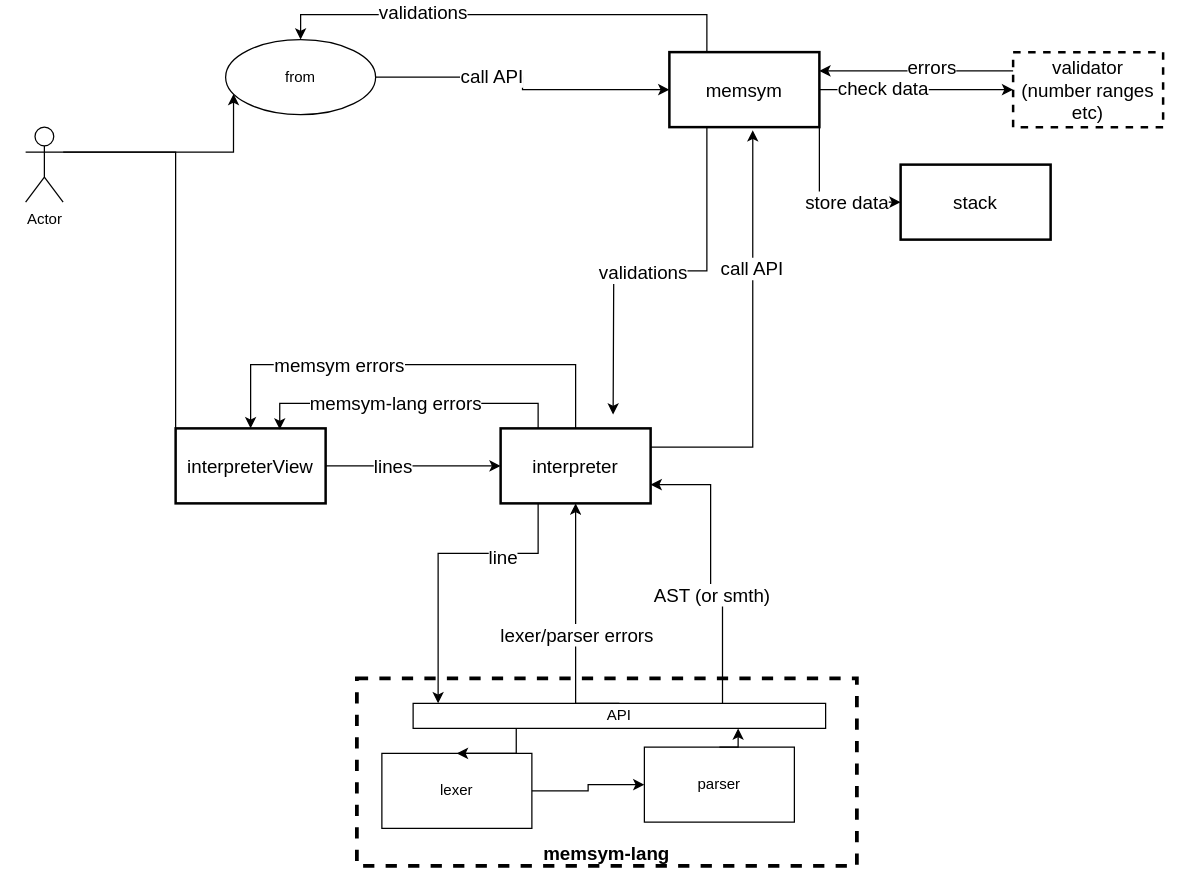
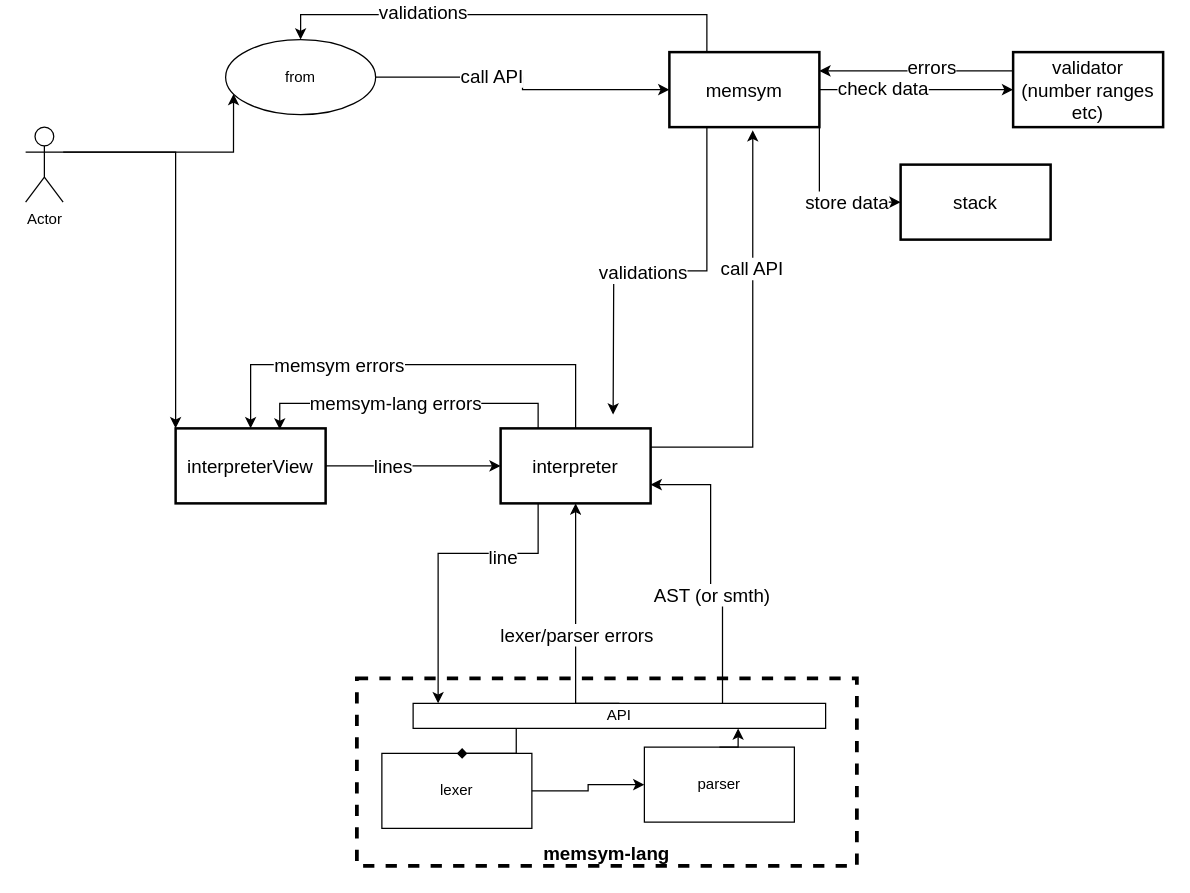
  <mxCell id="0" />
  <mxCell id="1" parent="0" />
  <mxCell id="2" value="&lt;div&gt;&lt;br&gt;&lt;/div&gt;" style="rounded=0;whiteSpace=wrap;html=1;fontSize=12;strokeWidth=3;fillColor=none;dashed=1;align=center;" vertex="1" parent="1"><mxGeometry x="285" y="531" width="400" height="150" as="geometry" /></mxCell>
  <mxCell id="3" style="edgeStyle=orthogonalEdgeStyle;rounded=0;orthogonalLoop=1;jettySize=auto;html=1;exitX=1;exitY=0.333;exitDx=0;exitDy=0;exitPerimeter=0;entryX=0;entryY=0.75;entryDx=0;entryDy=0;fontSize=15;" edge="1" parent="1" source="5" target="8"><mxGeometry relative="1" as="geometry" /></mxCell>
- <mxCell id="4" style="edgeStyle=orthogonalEdgeStyle;rounded=0;orthogonalLoop=1;jettySize=auto;html=1;exitX=1;exitY=0.333;exitDx=0;exitDy=0;exitPerimeter=0;entryX=0;entryY=0;entryDx=0;entryDy=0;fontSize=15;endArrow=none;" edge="1" parent="1" source="5" target="31"><mxGeometry relative="1" as="geometry" /></mxCell>
+ <mxCell id="4" style="edgeStyle=orthogonalEdgeStyle;rounded=0;orthogonalLoop=1;jettySize=auto;html=1;exitX=1;exitY=0.333;exitDx=0;exitDy=0;exitPerimeter=0;entryX=0;entryY=0;entryDx=0;entryDy=0;fontSize=15;" edge="1" parent="1" source="5" target="31"><mxGeometry relative="1" as="geometry" /></mxCell>
  <mxCell id="5" value="Actor" style="shape=umlActor;verticalLabelPosition=bottom;verticalAlign=top;html=1;outlineConnect=0;fontSize=12;strokeWidth=1;fillColor=none;" vertex="1" parent="1"><mxGeometry x="20" y="90" width="30" height="60" as="geometry" /></mxCell>
  <mxCell id="6" style="edgeStyle=orthogonalEdgeStyle;rounded=0;orthogonalLoop=1;jettySize=auto;html=1;exitX=1;exitY=0.5;exitDx=0;exitDy=0;fontSize=15;" edge="1" parent="1" source="8" target="28"><mxGeometry relative="1" as="geometry" /></mxCell>
  <mxCell id="7" value="call API" style="edgeLabel;html=1;align=center;verticalAlign=middle;resizable=0;points=[];fontSize=15;" vertex="1" connectable="0" parent="6"><mxGeometry x="-0.245" y="3" relative="1" as="geometry"><mxPoint y="1" as="offset" /></mxGeometry></mxCell>
  <mxCell id="8" value="from" style="ellipse;whiteSpace=wrap;html=1;fontSize=12;strokeWidth=1;fillColor=none;" vertex="1" parent="1"><mxGeometry x="180" y="20" width="120" height="60" as="geometry" /></mxCell>
  <mxCell id="9" style="edgeStyle=orthogonalEdgeStyle;rounded=0;orthogonalLoop=1;jettySize=auto;html=1;exitX=1;exitY=0.5;exitDx=0;exitDy=0;entryX=0;entryY=0.5;entryDx=0;entryDy=0;fontSize=15;" edge="1" parent="1" source="10" target="12"><mxGeometry relative="1" as="geometry" /></mxCell>
  <mxCell id="10" value="lexer" style="rounded=0;whiteSpace=wrap;html=1;fontSize=12;strokeWidth=1;fillColor=none;" vertex="1" parent="1"><mxGeometry x="305" y="591" width="120" height="60" as="geometry" /></mxCell>
  <mxCell id="11" style="edgeStyle=orthogonalEdgeStyle;rounded=0;orthogonalLoop=1;jettySize=auto;html=1;exitX=0.5;exitY=0;exitDx=0;exitDy=0;fontSize=15;" edge="1" parent="1" source="12" target="18"><mxGeometry relative="1" as="geometry"><Array as="points"><mxPoint x="590" y="581" /><mxPoint x="590" y="581" /></Array></mxGeometry></mxCell>
  <mxCell id="12" value="parser" style="rounded=0;whiteSpace=wrap;html=1;fontSize=12;strokeWidth=1;fillColor=none;" vertex="1" parent="1"><mxGeometry x="515" y="586" width="120" height="60" as="geometry" /></mxCell>
- <mxCell id="13" style="edgeStyle=orthogonalEdgeStyle;rounded=0;orthogonalLoop=1;jettySize=auto;html=1;exitX=0.25;exitY=1;exitDx=0;exitDy=0;entryX=0.5;entryY=0;entryDx=0;entryDy=0;fontSize=15;" edge="1" parent="1" source="18" target="10"><mxGeometry relative="1" as="geometry" /></mxCell>
+ <mxCell id="13" style="edgeStyle=orthogonalEdgeStyle;rounded=0;orthogonalLoop=1;jettySize=auto;html=1;exitX=0.25;exitY=1;exitDx=0;exitDy=0;entryX=0.5;entryY=0;entryDx=0;entryDy=0;fontSize=15;endArrow=diamond;" edge="1" parent="1" source="18" target="10"><mxGeometry relative="1" as="geometry" /></mxCell>
  <mxCell id="14" style="edgeStyle=orthogonalEdgeStyle;rounded=0;orthogonalLoop=1;jettySize=auto;html=1;exitX=0.75;exitY=0;exitDx=0;exitDy=0;entryX=1;entryY=0.75;entryDx=0;entryDy=0;fontSize=15;" edge="1" parent="1" source="18" target="40"><mxGeometry relative="1" as="geometry"><Array as="points"><mxPoint x="568" y="471" /><mxPoint x="568" y="376" /></Array></mxGeometry></mxCell>
  <mxCell id="15" value="AST (or smth)" style="edgeLabel;html=1;align=center;verticalAlign=middle;resizable=0;points=[];fontSize=15;" vertex="1" connectable="0" parent="14"><mxGeometry x="-0.162" y="1" relative="1" as="geometry"><mxPoint x="1" as="offset" /></mxGeometry></mxCell>
  <mxCell id="16" style="edgeStyle=orthogonalEdgeStyle;rounded=0;orthogonalLoop=1;jettySize=auto;html=1;exitX=0.5;exitY=0;exitDx=0;exitDy=0;fontSize=15;" edge="1" parent="1" source="18" target="40"><mxGeometry relative="1" as="geometry"><Array as="points"><mxPoint x="460" y="551" /></Array></mxGeometry></mxCell>
  <mxCell id="17" value="lexer/parser errors" style="edgeLabel;html=1;align=center;verticalAlign=middle;resizable=0;points=[];fontSize=15;" vertex="1" connectable="0" parent="16"><mxGeometry x="0.306" relative="1" as="geometry"><mxPoint y="36" as="offset" /></mxGeometry></mxCell>
  <mxCell id="18" value="API" style="rounded=0;whiteSpace=wrap;html=1;fontSize=12;strokeWidth=1;fillColor=none;" vertex="1" parent="1"><mxGeometry x="330" y="551" width="330" height="20" as="geometry" /></mxCell>
  <mxCell id="19" value="memsym-lang" style="text;html=1;strokeColor=none;fillColor=none;align=center;verticalAlign=middle;whiteSpace=wrap;rounded=0;dashed=1;fontSize=15;fontStyle=1" vertex="1" parent="1"><mxGeometry x="420" y="661" width="130" height="20" as="geometry" /></mxCell>
  <mxCell id="20" style="edgeStyle=orthogonalEdgeStyle;rounded=0;orthogonalLoop=1;jettySize=auto;html=1;exitX=0.25;exitY=0;exitDx=0;exitDy=0;entryX=0.5;entryY=0;entryDx=0;entryDy=0;fontSize=15;" edge="1" parent="1" source="28" target="8"><mxGeometry relative="1" as="geometry" /></mxCell>
  <mxCell id="21" value="validations" style="edgeLabel;html=1;align=center;verticalAlign=middle;resizable=0;points=[];fontSize=15;" vertex="1" connectable="0" parent="20"><mxGeometry x="0.378" y="-2" relative="1" as="geometry"><mxPoint y="-1" as="offset" /></mxGeometry></mxCell>
  <mxCell id="22" style="edgeStyle=orthogonalEdgeStyle;rounded=0;orthogonalLoop=1;jettySize=auto;html=1;exitX=0.25;exitY=1;exitDx=0;exitDy=0;fontSize=15;" edge="1" parent="1" source="28"><mxGeometry relative="1" as="geometry"><mxPoint x="490" y="320" as="targetPoint" /></mxGeometry></mxCell>
  <mxCell id="23" value="validations&lt;br&gt;" style="edgeLabel;html=1;align=center;verticalAlign=middle;resizable=0;points=[];fontSize=15;" vertex="1" connectable="0" parent="22"><mxGeometry x="0.1" relative="1" as="geometry"><mxPoint as="offset" /></mxGeometry></mxCell>
  <mxCell id="24" style="edgeStyle=orthogonalEdgeStyle;rounded=0;orthogonalLoop=1;jettySize=auto;html=1;exitX=1;exitY=0.5;exitDx=0;exitDy=0;entryX=0;entryY=0.5;entryDx=0;entryDy=0;fontSize=15;" edge="1" parent="1" source="28" target="43"><mxGeometry relative="1" as="geometry" /></mxCell>
  <mxCell id="25" value="check data" style="edgeLabel;html=1;align=center;verticalAlign=middle;resizable=0;points=[];fontSize=15;" vertex="1" connectable="0" parent="24"><mxGeometry x="-0.355" y="2" relative="1" as="geometry"><mxPoint as="offset" /></mxGeometry></mxCell>
  <mxCell id="26" style="edgeStyle=orthogonalEdgeStyle;rounded=0;orthogonalLoop=1;jettySize=auto;html=1;exitX=1;exitY=1;exitDx=0;exitDy=0;entryX=0;entryY=0.5;entryDx=0;entryDy=0;fontSize=15;" edge="1" parent="1" source="28" target="44"><mxGeometry relative="1" as="geometry" /></mxCell>
  <mxCell id="27" value="store data" style="edgeLabel;html=1;align=center;verticalAlign=middle;resizable=0;points=[];fontSize=15;" vertex="1" connectable="0" parent="26"><mxGeometry x="0.299" y="1" relative="1" as="geometry"><mxPoint as="offset" /></mxGeometry></mxCell>
  <mxCell id="28" value="memsym" style="rounded=0;whiteSpace=wrap;html=1;fontSize=15;strokeWidth=2;fillColor=none;" vertex="1" parent="1"><mxGeometry x="535" y="30" width="120" height="60" as="geometry" /></mxCell>
  <mxCell id="29" style="edgeStyle=orthogonalEdgeStyle;rounded=0;orthogonalLoop=1;jettySize=auto;html=1;exitX=1;exitY=0.5;exitDx=0;exitDy=0;entryX=0;entryY=0.5;entryDx=0;entryDy=0;fontSize=15;" edge="1" parent="1" source="31" target="40"><mxGeometry relative="1" as="geometry" /></mxCell>
  <mxCell id="30" value="lines" style="edgeLabel;html=1;align=center;verticalAlign=middle;resizable=0;points=[];fontSize=15;" vertex="1" connectable="0" parent="29"><mxGeometry x="-0.25" y="1" relative="1" as="geometry"><mxPoint as="offset" /></mxGeometry></mxCell>
  <mxCell id="31" value="interpreterView" style="rounded=0;whiteSpace=wrap;html=1;fontSize=15;strokeWidth=2;fillColor=none;" vertex="1" parent="1"><mxGeometry x="140" y="331" width="120" height="60" as="geometry" /></mxCell>
  <mxCell id="32" style="edgeStyle=orthogonalEdgeStyle;rounded=0;orthogonalLoop=1;jettySize=auto;html=1;exitX=0.25;exitY=1;exitDx=0;exitDy=0;fontSize=15;" edge="1" parent="1" source="40" target="18"><mxGeometry relative="1" as="geometry"><mxPoint x="370" y="491" as="targetPoint" /><Array as="points"><mxPoint x="430" y="431" /><mxPoint x="350" y="431" /></Array></mxGeometry></mxCell>
  <mxCell id="33" value="line" style="edgeLabel;html=1;align=center;verticalAlign=middle;resizable=0;points=[];fontSize=15;" vertex="1" connectable="0" parent="32"><mxGeometry x="-0.424" y="2" relative="1" as="geometry"><mxPoint as="offset" /></mxGeometry></mxCell>
  <mxCell id="34" style="edgeStyle=orthogonalEdgeStyle;rounded=0;orthogonalLoop=1;jettySize=auto;html=1;exitX=0.25;exitY=0;exitDx=0;exitDy=0;entryX=0.694;entryY=0.014;entryDx=0;entryDy=0;entryPerimeter=0;fontSize=15;" edge="1" parent="1" source="40" target="31"><mxGeometry relative="1" as="geometry" /></mxCell>
  <mxCell id="35" value="memsym-lang errors" style="edgeLabel;html=1;align=center;verticalAlign=middle;resizable=0;points=[];fontSize=15;" vertex="1" connectable="0" parent="34"><mxGeometry x="0.502" y="-1" relative="1" as="geometry"><mxPoint x="51" as="offset" /></mxGeometry></mxCell>
  <mxCell id="36" style="edgeStyle=orthogonalEdgeStyle;rounded=0;orthogonalLoop=1;jettySize=auto;html=1;exitX=1;exitY=0.25;exitDx=0;exitDy=0;entryX=0.556;entryY=1.042;entryDx=0;entryDy=0;entryPerimeter=0;fontSize=15;" edge="1" parent="1" source="40" target="28"><mxGeometry relative="1" as="geometry" /></mxCell>
  <mxCell id="37" value="call API" style="edgeLabel;html=1;align=center;verticalAlign=middle;resizable=0;points=[];fontSize=15;" vertex="1" connectable="0" parent="36"><mxGeometry x="0.344" y="1" relative="1" as="geometry"><mxPoint as="offset" /></mxGeometry></mxCell>
  <mxCell id="38" style="edgeStyle=orthogonalEdgeStyle;rounded=0;orthogonalLoop=1;jettySize=auto;html=1;exitX=0.5;exitY=0;exitDx=0;exitDy=0;entryX=0.5;entryY=0;entryDx=0;entryDy=0;fontSize=15;" edge="1" parent="1" source="40" target="31"><mxGeometry relative="1" as="geometry"><Array as="points"><mxPoint x="460" y="280" /><mxPoint x="200" y="280" /></Array></mxGeometry></mxCell>
  <mxCell id="39" value="memsym errors" style="edgeLabel;html=1;align=center;verticalAlign=middle;resizable=0;points=[];fontSize=15;" vertex="1" connectable="0" parent="38"><mxGeometry x="0.332" y="-1" relative="1" as="geometry"><mxPoint as="offset" /></mxGeometry></mxCell>
  <mxCell id="40" value="interpreter" style="rounded=0;whiteSpace=wrap;html=1;fontSize=15;strokeWidth=2;fillColor=none;" vertex="1" parent="1"><mxGeometry x="400" y="331" width="120" height="60" as="geometry" /></mxCell>
  <mxCell id="41" style="edgeStyle=orthogonalEdgeStyle;rounded=0;orthogonalLoop=1;jettySize=auto;html=1;exitX=0;exitY=0.25;exitDx=0;exitDy=0;entryX=1;entryY=0.25;entryDx=0;entryDy=0;fontSize=15;" edge="1" parent="1" source="43" target="28"><mxGeometry relative="1" as="geometry" /></mxCell>
  <mxCell id="42" value="errors" style="edgeLabel;html=1;align=center;verticalAlign=middle;resizable=0;points=[];fontSize=15;" vertex="1" connectable="0" parent="41"><mxGeometry x="-0.15" y="-2" relative="1" as="geometry"><mxPoint y="-1" as="offset" /></mxGeometry></mxCell>
- <mxCell id="43" value="validator&lt;br&gt;(number ranges etc)" style="rounded=0;whiteSpace=wrap;html=1;fontSize=15;strokeWidth=2;fillColor=none;dashed=1;" vertex="1" parent="1"><mxGeometry x="810" y="30" width="120" height="60" as="geometry" /></mxCell>
+ <mxCell id="43" value="validator&lt;br&gt;(number ranges etc)" style="rounded=0;whiteSpace=wrap;html=1;fontSize=15;strokeWidth=2;fillColor=none;" vertex="1" parent="1"><mxGeometry x="810" y="30" width="120" height="60" as="geometry" /></mxCell>
  <mxCell id="44" value="stack" style="rounded=0;whiteSpace=wrap;html=1;fontSize=15;strokeWidth=2;fillColor=none;" vertex="1" parent="1"><mxGeometry x="720" y="120" width="120" height="60" as="geometry" /></mxCell>
